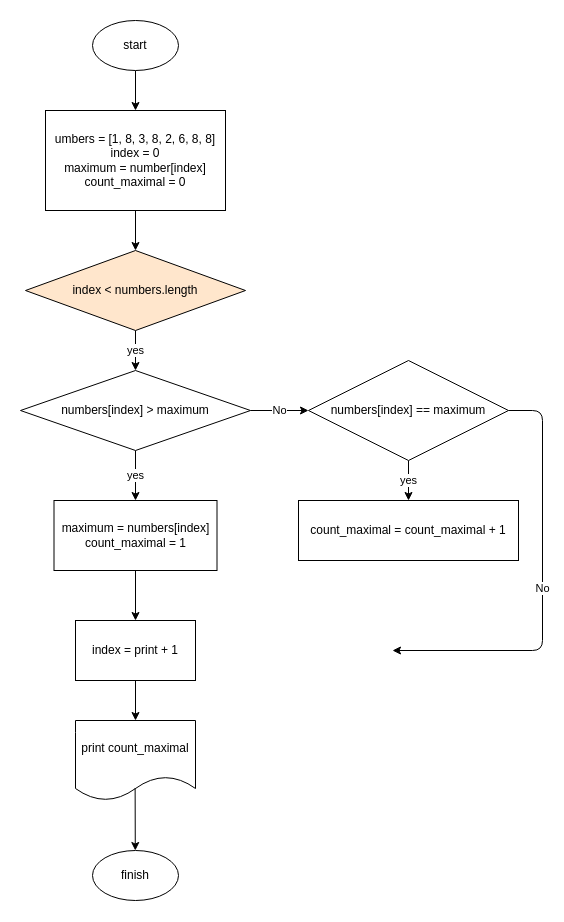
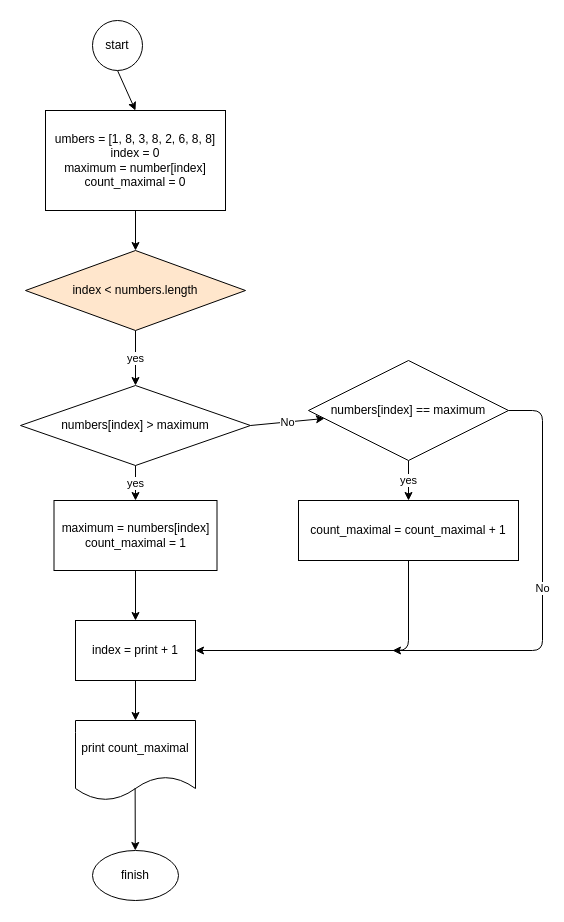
  <mxCell id="0" />
  <mxCell id="1" parent="0" />
  <mxCell id="2" style="edgeStyle=none;html=1;exitX=0.5;exitY=1;exitDx=0;exitDy=0;entryX=0.5;entryY=0;entryDx=0;entryDy=0;" edge="1" parent="1" source="3" target="5"><mxGeometry relative="1" as="geometry" /></mxCell>
- <mxCell id="3" value="start" style="ellipse;whiteSpace=wrap;html=1;" vertex="1" parent="1"><mxGeometry x="92" y="20" width="86" height="50" as="geometry" /></mxCell>
+ <mxCell id="3" value="start" style="ellipse;whiteSpace=wrap;html=1;" vertex="1" parent="1"><mxGeometry x="92" y="20" width="50" height="50" as="geometry" /></mxCell>
  <mxCell id="4" style="edgeStyle=none;html=1;exitX=0.5;exitY=1;exitDx=0;exitDy=0;entryX=0.5;entryY=0;entryDx=0;entryDy=0;" edge="1" parent="1" source="5" target="7"><mxGeometry relative="1" as="geometry" /></mxCell>
  <mxCell id="5" value="umbers = [1, 8, 3, 8, 2, 6, 8, 8]&lt;br&gt;index = 0&lt;br&gt;maximum = number[index]&lt;br&gt;count_maximal = 0" style="whiteSpace=wrap;html=1;" vertex="1" parent="1"><mxGeometry x="45" y="110" width="180" height="100" as="geometry" /></mxCell>
  <mxCell id="6" value="yes" style="edgeStyle=none;html=1;exitX=0.5;exitY=1;exitDx=0;exitDy=0;entryX=0.5;entryY=0;entryDx=0;entryDy=0;" edge="1" parent="1" source="7" target="10"><mxGeometry relative="1" as="geometry" /></mxCell>
  <mxCell id="7" value="index &amp;lt; numbers.length" style="rhombus;whiteSpace=wrap;html=1;fillColor=#ffe6cc;" vertex="1" parent="1"><mxGeometry x="25" y="250" width="220" height="80" as="geometry" /></mxCell>
  <mxCell id="8" value="yes" style="edgeStyle=none;html=1;exitX=0.5;exitY=1;exitDx=0;exitDy=0;entryX=0.5;entryY=0;entryDx=0;entryDy=0;" edge="1" parent="1" source="10" target="12"><mxGeometry relative="1" as="geometry" /></mxCell>
  <mxCell id="9" value="No" style="edgeStyle=none;html=1;exitX=1;exitY=0.5;exitDx=0;exitDy=0;" edge="1" parent="1" source="10" target="15"><mxGeometry relative="1" as="geometry" /></mxCell>
- <mxCell id="10" value="numbers[index] &amp;gt; maximum" style="rhombus;whiteSpace=wrap;html=1;" vertex="1" parent="1"><mxGeometry x="20" y="370" width="230" height="80" as="geometry" /></mxCell>
+ <mxCell id="10" value="numbers[index] &amp;gt; maximum" style="rhombus;whiteSpace=wrap;html=1;" vertex="1" parent="1"><mxGeometry x="20" y="385" width="230" height="80" as="geometry" /></mxCell>
  <mxCell id="11" style="edgeStyle=none;html=1;exitX=0.5;exitY=1;exitDx=0;exitDy=0;" edge="1" parent="1" source="12" target="19"><mxGeometry relative="1" as="geometry" /></mxCell>
  <mxCell id="12" value="maximum = numbers[index]&lt;br&gt;count_maximal = 1" style="whiteSpace=wrap;html=1;" vertex="1" parent="1"><mxGeometry x="53.5" y="500" width="163" height="70" as="geometry" /></mxCell>
  <mxCell id="13" value="yes" style="edgeStyle=none;html=1;exitX=0.5;exitY=1;exitDx=0;exitDy=0;" edge="1" parent="1" source="15" target="17"><mxGeometry relative="1" as="geometry" /></mxCell>
  <mxCell id="14" value="No" style="edgeStyle=none;html=1;exitX=1;exitY=0.5;exitDx=0;exitDy=0;" edge="1" parent="1" source="15"><mxGeometry relative="1" as="geometry"><mxPoint x="392" y="650" as="targetPoint" /><Array as="points"><mxPoint x="542" y="410" /><mxPoint x="542" y="650" /></Array></mxGeometry></mxCell>
  <mxCell id="15" value="numbers[index] == maximum" style="rhombus;whiteSpace=wrap;html=1;" vertex="1" parent="1"><mxGeometry x="308" y="360" width="200" height="100" as="geometry" /></mxCell>
+ <mxCell id="16" style="edgeStyle=none;html=1;exitX=0.5;exitY=1;exitDx=0;exitDy=0;entryX=1;entryY=0.5;entryDx=0;entryDy=0;" edge="1" parent="1" source="17" target="19"><mxGeometry relative="1" as="geometry"><Array as="points"><mxPoint x="408" y="650" /></Array></mxGeometry></mxCell>
  <mxCell id="17" value="count_maximal = count_maximal + 1" style="whiteSpace=wrap;html=1;" vertex="1" parent="1"><mxGeometry x="298" y="500" width="220" height="60" as="geometry" /></mxCell>
  <mxCell id="18" style="edgeStyle=none;html=1;exitX=0.5;exitY=1;exitDx=0;exitDy=0;entryX=0.5;entryY=0;entryDx=0;entryDy=0;" edge="1" parent="1" source="19" target="20"><mxGeometry relative="1" as="geometry" /></mxCell>
  <mxCell id="19" value="index = print + 1" style="whiteSpace=wrap;html=1;" vertex="1" parent="1"><mxGeometry x="75" y="620" width="120" height="60" as="geometry" /></mxCell>
  <mxCell id="20" value="print count_maximal" style="shape=document;whiteSpace=wrap;html=1;boundedLbl=1;" vertex="1" parent="1"><mxGeometry x="75" y="720" width="120" height="80" as="geometry" /></mxCell>
  <mxCell id="21" value="finish" style="ellipse;whiteSpace=wrap;html=1;" vertex="1" parent="1"><mxGeometry x="92" y="850" width="86" height="50" as="geometry" /></mxCell>
  <mxCell id="22" style="edgeStyle=none;html=1;exitX=0.497;exitY=0.843;exitDx=0;exitDy=0;entryX=0.5;entryY=0;entryDx=0;entryDy=0;exitPerimeter=0;" edge="1" parent="1" source="20"><mxGeometry relative="1" as="geometry"><mxPoint x="134.79" y="810" as="sourcePoint" /><mxPoint x="134.79" y="850" as="targetPoint" /></mxGeometry></mxCell>
